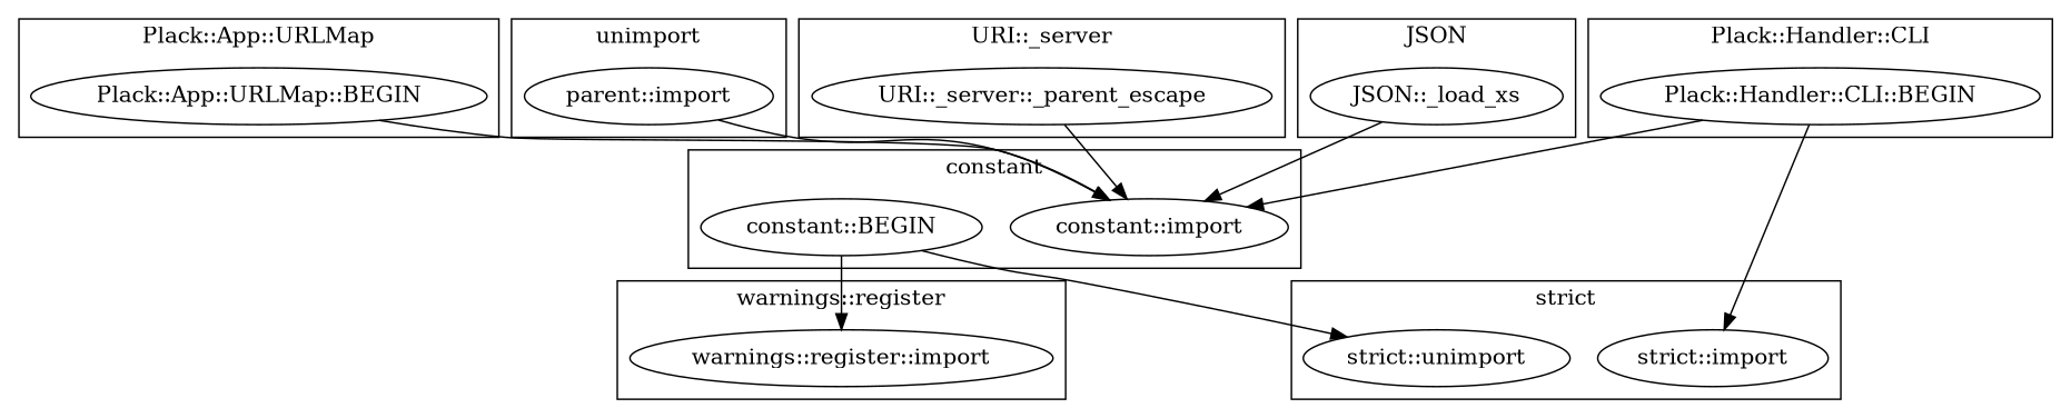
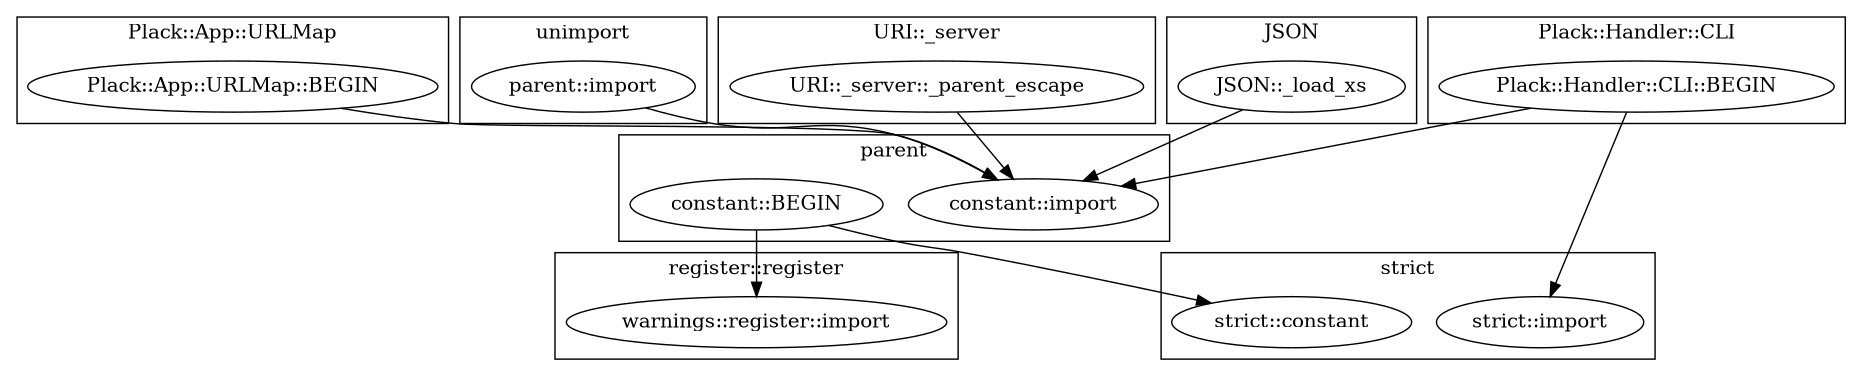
  digraph {
    "Plack::App::URLMap::BEGIN"
    "strict::import"
-   "strict::unimport"
+   "strict::unimport" [label="strict::constant"]
    "constant::import"
    "constant::BEGIN"
    "parent::import"
    n7 [label="URI::_server::_parent_escape"]
    "Plack::Handler::CLI::BEGIN"
    "warnings::register::import"
    "JSON::_load_xs"
    subgraph cluster_1 {
      label="Plack::App::URLMap"
      "Plack::App::URLMap::BEGIN"
    }
    subgraph cluster_2 {
      label="strict"
      "strict::import"
      "strict::unimport"
    }
    subgraph cluster_3 {
-     label=constant
+     label=parent
      "constant::import"
      "constant::BEGIN"
    }
    subgraph cluster_4 {
      label=unimport
      "parent::import"
    }
    subgraph cluster_5 {
      label="URI::_server"
      n7
    }
    subgraph cluster_6 {
      label="Plack::Handler::CLI"
      "Plack::Handler::CLI::BEGIN"
    }
    subgraph cluster_7 {
-     label="warnings::register"
+     label="register::register"
      "warnings::register::import"
    }
    subgraph cluster_8 {
      label=JSON
      "JSON::_load_xs"
    }
    "Plack::App::URLMap::BEGIN" -> "constant::import"
    "constant::BEGIN" -> "strict::unimport"
    "constant::BEGIN" -> "warnings::register::import"
    "parent::import" -> "constant::import"
    n7 -> "constant::import"
    "Plack::Handler::CLI::BEGIN" -> "strict::import"
    "Plack::Handler::CLI::BEGIN" -> "constant::import"
    "JSON::_load_xs" -> "constant::import"
  }
